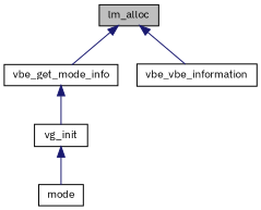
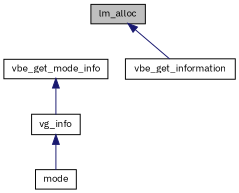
  digraph {
    fontname="IBM Plex Sans"
    rankdir=TB
    node [color=black fillcolor=white fontname="IBM Plex Sans" fontsize=10 shape=record style=filled]
    edge [color=midnightblue dir=back fontname="IBM Plex Sans" fontsize=10 labelfontname=Helvetica labelfontsize=10 style=solid]
    n1 [fillcolor=grey75 fontcolor=black height=0.2 label=lm_alloc width=0.4]
    n2 [height=0.2 label=vbe_get_mode_info width=0.4]
-   n3 [height=0.2 label=vbe_vbe_information width=0.4]
-   n4 [height=0.2 label=vg_init width=0.4]
+   n3 [height=0.2 label=vbe_get_information width=0.4]
+   n4 [height=0.2 label=vg_info width=0.4]
    n5 [height=0.2 label=mode width=0.4]
-   n1 -> n2
    n1 -> n3
    n2 -> n4
    n4 -> n5
  }
